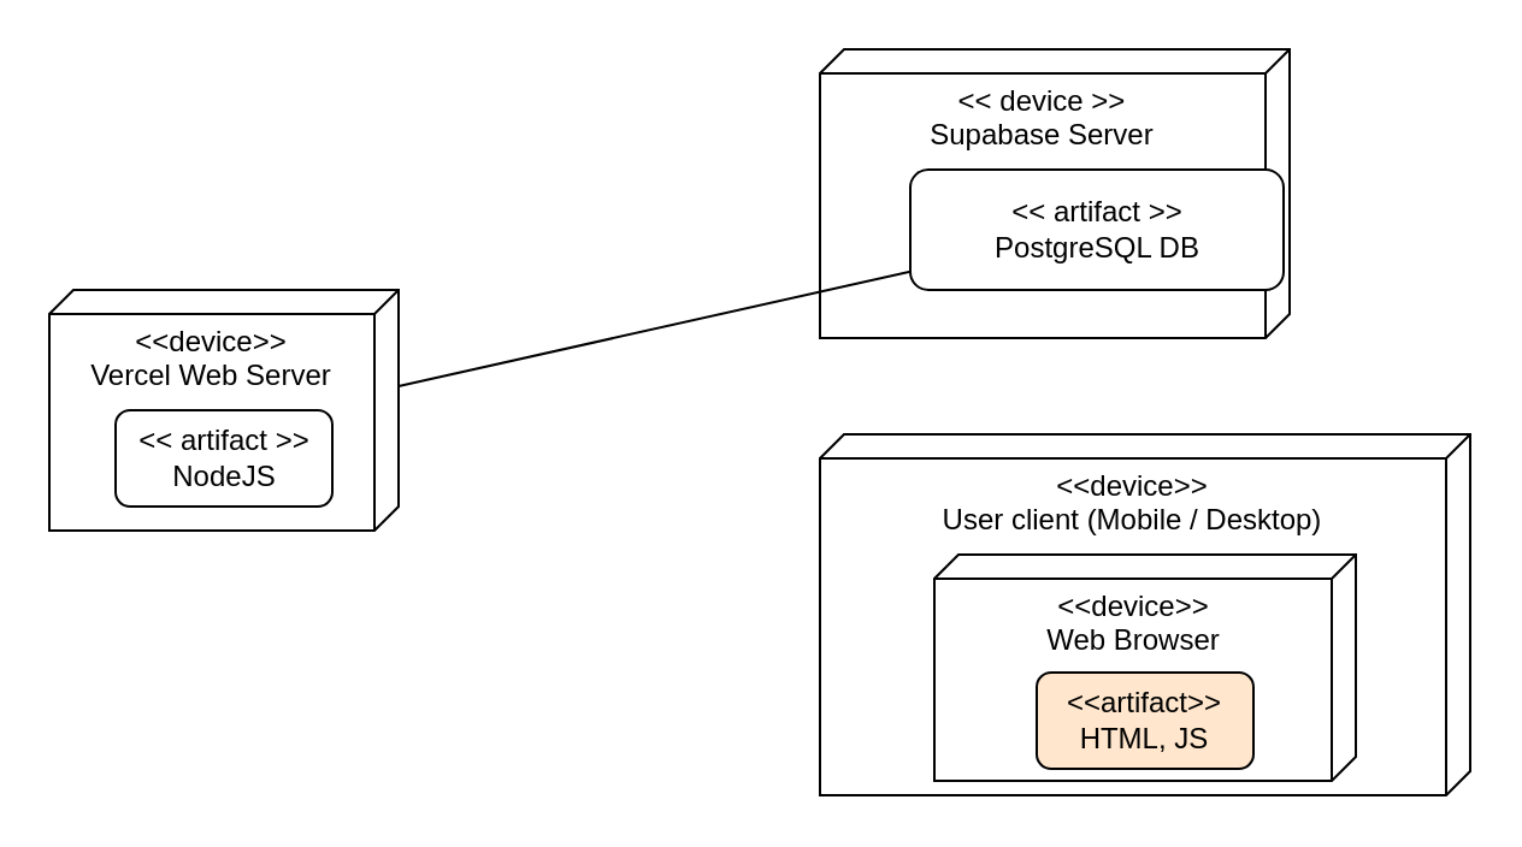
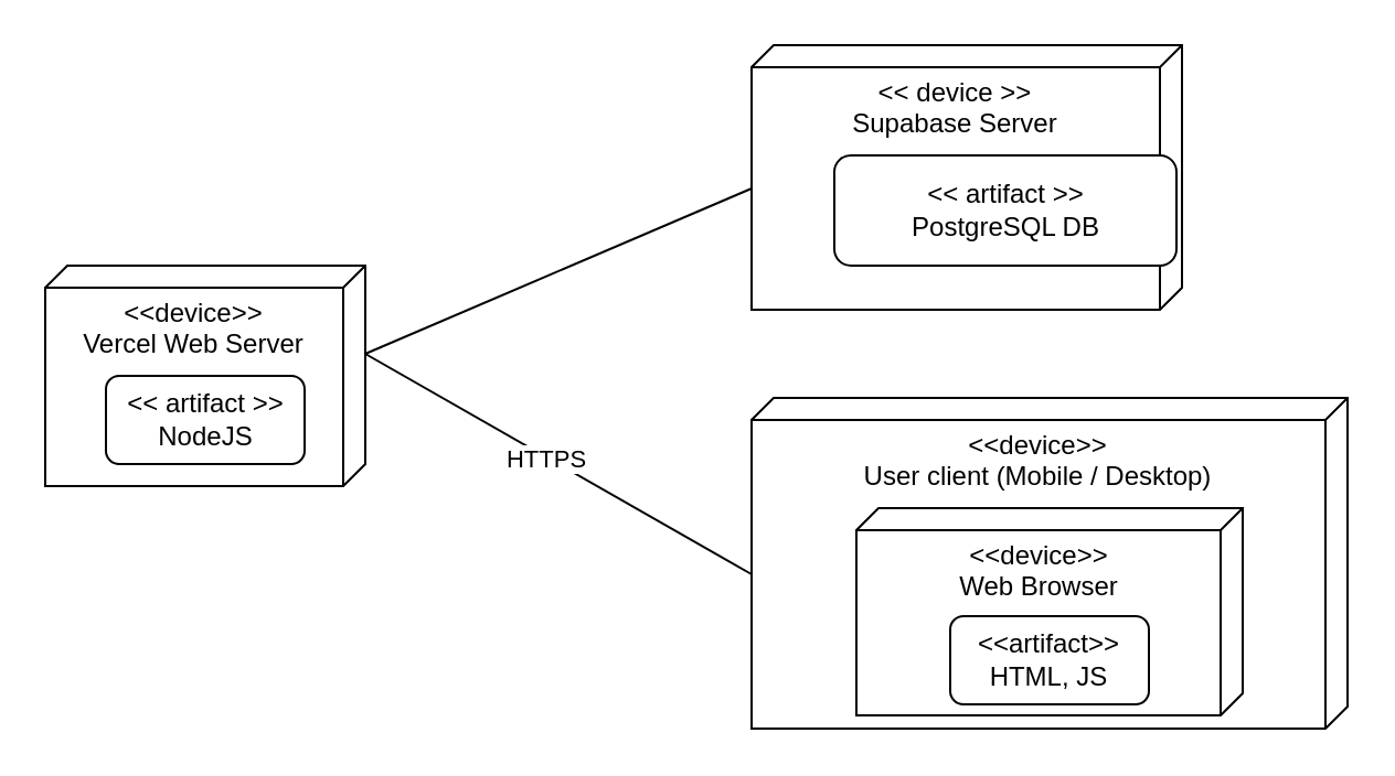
  <mxCell id="0" />
  <mxCell id="1" parent="0" />
  <mxCell id="2" value="&amp;lt;&amp;lt;device&amp;gt;&amp;gt;&lt;br&gt;Vercel Web Server" style="verticalAlign=top;align=center;spacingTop=8;spacingLeft=2;spacingRight=12;shape=cube;size=10;direction=south;fontStyle=0;html=1;whiteSpace=wrap;" vertex="1" parent="1"><mxGeometry x="20" y="120" width="145" height="100" as="geometry" /></mxCell>
  <mxCell id="3" value="&amp;lt;&amp;lt;device&amp;gt;&amp;gt;&lt;br&gt;User client (Mobile / Desktop)" style="verticalAlign=top;align=center;spacingTop=8;spacingLeft=2;spacingRight=12;shape=cube;size=10;direction=south;fontStyle=0;html=1;whiteSpace=wrap;" vertex="1" parent="1"><mxGeometry x="340" y="180" width="270" height="150" as="geometry" /></mxCell>
  <mxCell id="4" value="&amp;lt;&amp;lt; device &amp;gt;&amp;gt;&lt;br&gt;Supabase Server" style="verticalAlign=top;align=center;spacingTop=8;spacingLeft=2;spacingRight=12;shape=cube;size=10;direction=south;fontStyle=0;html=1;whiteSpace=wrap;" vertex="1" parent="1"><mxGeometry x="340" y="20" width="195" height="120" as="geometry" /></mxCell>
  <mxCell id="5" value="&amp;lt;&amp;lt; artifact &amp;gt;&amp;gt;&lt;br&gt;PostgreSQL DB" style="rounded=1;whiteSpace=wrap;html=1;align=center;" vertex="1" parent="1"><mxGeometry x="377.5" y="70" width="155" height="50" as="geometry" /></mxCell>
- <mxCell id="6" value="" style="endArrow=none;html=1;rounded=0;exitX=0;exitY=0;exitDx=40;exitDy=0;exitPerimeter=0;" edge="1" parent="1" source="2" target="5"><mxGeometry width="50" height="50" relative="1" as="geometry"><mxPoint x="110" y="140" as="sourcePoint" /><mxPoint x="160" y="90" as="targetPoint" /></mxGeometry></mxCell>
+ <mxCell id="6" value="" style="endArrow=none;html=1;rounded=0;exitX=0;exitY=0;exitDx=40;exitDy=0;exitPerimeter=0;entryX=0;entryY=0;entryDx=65;entryDy=195;entryPerimeter=0;" edge="1" parent="1" source="2" target="4"><mxGeometry width="50" height="50" relative="1" as="geometry"><mxPoint x="110" y="140" as="sourcePoint" /><mxPoint x="160" y="90" as="targetPoint" /></mxGeometry></mxCell>
  <mxCell id="7" value="&amp;lt;&amp;lt;device&amp;gt;&amp;gt;&lt;br&gt;Web Browser" style="verticalAlign=top;align=center;spacingTop=8;spacingLeft=2;spacingRight=12;shape=cube;size=10;direction=south;fontStyle=0;html=1;whiteSpace=wrap;" vertex="1" parent="1"><mxGeometry x="387.5" y="230" width="175" height="94" as="geometry" /></mxCell>
- <mxCell id="8" value="&amp;lt;&amp;lt;artifact&amp;gt;&amp;gt;&lt;br&gt;HTML, JS" style="rounded=1;whiteSpace=wrap;html=1;align=center;fillColor=#ffe6cc;" vertex="1" parent="1"><mxGeometry x="430" y="279" width="90" height="40" as="geometry" /></mxCell>
+ <mxCell id="8" value="&amp;lt;&amp;lt;artifact&amp;gt;&amp;gt;&lt;br&gt;HTML, JS" style="rounded=1;whiteSpace=wrap;html=1;align=center;" vertex="1" parent="1"><mxGeometry x="430" y="279" width="90" height="40" as="geometry" /></mxCell>
+ <mxCell id="9" value="" style="endArrow=none;html=1;rounded=0;exitX=0;exitY=0;exitDx=40;exitDy=0;exitPerimeter=0;entryX=0;entryY=0;entryDx=80;entryDy=270;entryPerimeter=0;" edge="1" parent="1" source="2" target="3"><mxGeometry width="50" height="50" relative="1" as="geometry"><mxPoint x="130" y="170" as="sourcePoint" /><mxPoint x="220" y="95" as="targetPoint" /></mxGeometry></mxCell>
+ <mxCell id="10" value="HTTPS" style="edgeLabel;html=1;align=center;verticalAlign=middle;resizable=0;points=[];" vertex="1" connectable="0" parent="9"><mxGeometry x="-0.069" y="-1" relative="1" as="geometry"><mxPoint as="offset" /></mxGeometry></mxCell>
  <mxCell id="11" value="&amp;lt;&amp;lt; artifact &amp;gt;&amp;gt;&lt;br&gt;NodeJS" style="rounded=1;whiteSpace=wrap;html=1;align=center;" vertex="1" parent="1"><mxGeometry x="47.5" y="170" width="90" height="40" as="geometry" /></mxCell>
